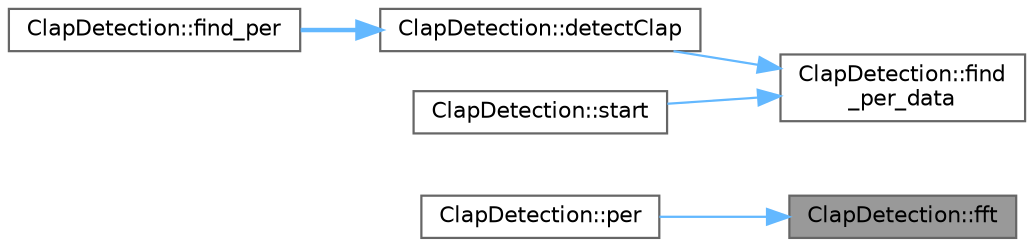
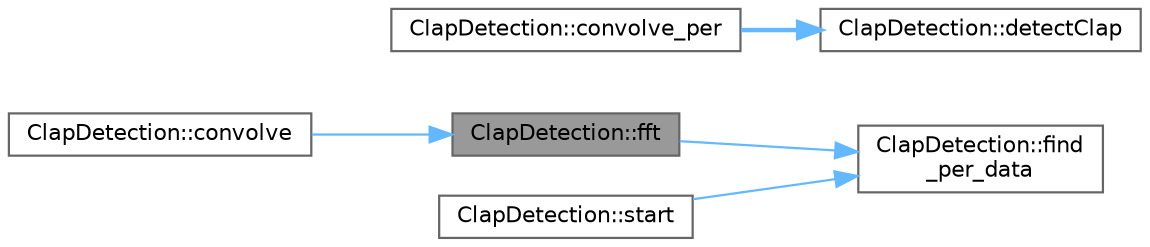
  digraph {
    rankdir=RL
    node [color=grey40 fillcolor=white fontname=Helvetica fontsize=10 shape=box style=filled]
    edge [color=steelblue1 dir=back fontname=Helvetica fontsize=10 labelfontname=Helvetica labelfontsize=10 style=solid]
    n1 [color=gray40 fillcolor=grey60 fontcolor=black height=0.2 label="ClapDetection::fft" width=0.4]
-   n2 [height=0.2 label="ClapDetection::per" width=0.4]
-   n3 [height=0.2 label="ClapDetection::find_per" width=0.4]
+   n2 [height=0.2 label="ClapDetection::convolve" width=0.4]
+   n3 [height=0.2 label="ClapDetection::convolve_per" width=0.4]
    n4 [height=0.2 label="ClapDetection::find\l_per_data" width=0.4]
    n5 [height=0.2 label="ClapDetection::detectClap" width=0.4]
    n6 [height=0.2 label="ClapDetection::start" width=0.4]
    n1 -> n2
-   n4 -> n5
+   n4 -> n1
    n4 -> n6
    n5 -> n3 [style=bold]
  }
